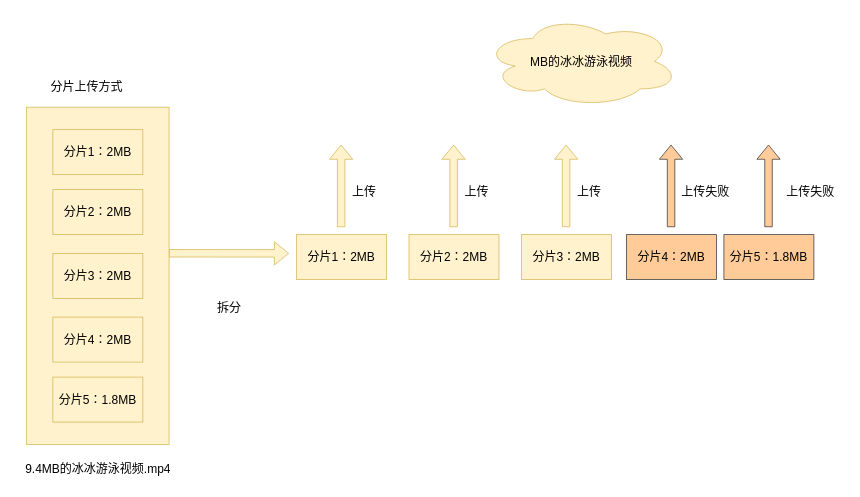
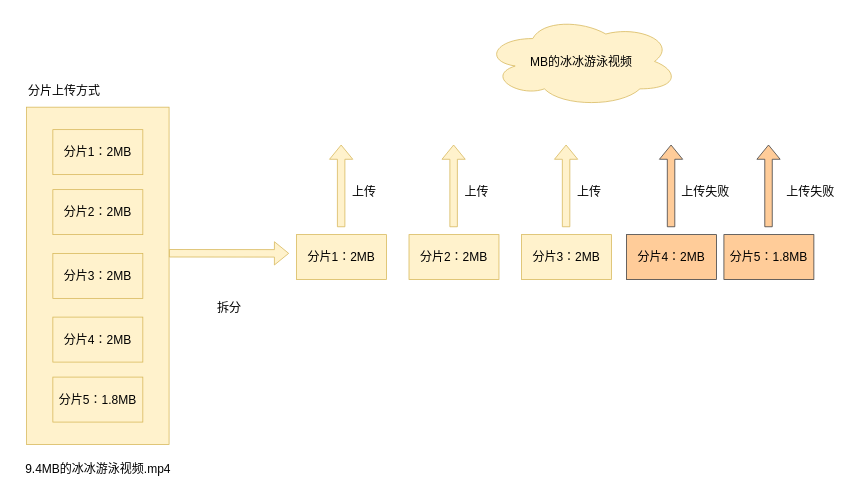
  <mxCell id="0" />
  <mxCell id="1" parent="0" />
  <mxCell id="2" value="" style="whiteSpace=wrap;html=1;fillColor=#fff2cc;strokeColor=#d6b656;fontSize=16;" vertex="1" parent="1"><mxGeometry x="35" y="142" width="190" height="450" as="geometry" /></mxCell>
- <mxCell id="3" value="&lt;font style=&quot;vertical-align: inherit;&quot; class=&quot;notranslate fyzs-translate-target fyzs-translate-target-wrapper&quot;&gt;&lt;font style=&quot;vertical-align: inherit;&quot; class=&quot;notranslate fyzs-translate-target fyzs-translate-target-box&quot;&gt;&lt;font style=&quot;vertical-align: inherit;&quot; title=&quot;Text&quot; class=&quot;notranslate fyzs-translate-target fyzs-translate-target-text&quot;&gt;分片上传方式&lt;/font&gt;&lt;/font&gt;&lt;/font&gt;" style="text;html=1;align=center;verticalAlign=middle;resizable=0;points=[];autosize=1;strokeColor=none;fillColor=none;fontSize=16;" vertex="1" parent="1"><mxGeometry x="55" y="100" width="120" height="30" as="geometry" /></mxCell>
+ <mxCell id="3" value="&lt;font style=&quot;vertical-align: inherit;&quot; class=&quot;notranslate fyzs-translate-target fyzs-translate-target-wrapper&quot;&gt;&lt;font style=&quot;vertical-align: inherit;&quot; class=&quot;notranslate fyzs-translate-target fyzs-translate-target-box&quot;&gt;&lt;font style=&quot;vertical-align: inherit;&quot; title=&quot;Text&quot; class=&quot;notranslate fyzs-translate-target fyzs-translate-target-text&quot;&gt;分片上传方式&lt;/font&gt;&lt;/font&gt;&lt;/font&gt;" style="text;html=1;align=center;verticalAlign=middle;resizable=0;points=[];autosize=1;strokeColor=none;fillColor=none;fontSize=16;" vertex="1" parent="1"><mxGeometry x="25" y="105" width="120" height="30" as="geometry" /></mxCell>
  <mxCell id="4" value="&lt;font style=&quot;vertical-align: inherit;&quot; class=&quot;notranslate fyzs-translate-target fyzs-translate-target-wrapper&quot;&gt;&lt;font style=&quot;vertical-align: inherit;&quot; class=&quot;notranslate fyzs-translate-target fyzs-translate-target-box&quot;&gt;&lt;font style=&quot;vertical-align: inherit;&quot; title=&quot;Text&quot; class=&quot;notranslate fyzs-translate-target fyzs-translate-target-text&quot;&gt;9.4MB的冰冰游泳视频.mp4&lt;/font&gt;&lt;/font&gt;&lt;/font&gt;" style="text;html=1;align=center;verticalAlign=middle;resizable=0;points=[];autosize=1;strokeColor=none;fillColor=none;fontSize=16;" vertex="1" parent="1"><mxGeometry x="20" y="610" width="220" height="30" as="geometry" /></mxCell>
  <mxCell id="5" value="&lt;font style=&quot;vertical-align: inherit;&quot; class=&quot;notranslate fyzs-translate-target fyzs-translate-target-wrapper&quot;&gt;&lt;font style=&quot;vertical-align: inherit;&quot; class=&quot;notranslate fyzs-translate-target fyzs-translate-target-box&quot;&gt;&lt;font style=&quot;vertical-align: inherit;&quot; title=&quot;f&quot; class=&quot;notranslate fyzs-translate-target fyzs-translate-target-text&quot;&gt;分片1：2MB&lt;/font&gt;&lt;/font&gt;&lt;/font&gt;" style="rounded=0;whiteSpace=wrap;html=1;fillColor=#fff2cc;strokeColor=#d6b656;fontSize=16;" vertex="1" parent="1"><mxGeometry x="70" y="172" width="120" height="60" as="geometry" /></mxCell>
  <mxCell id="6" value="&lt;font style=&quot;vertical-align: inherit;&quot; class=&quot;notranslate fyzs-translate-target fyzs-translate-target-wrapper&quot;&gt;&lt;font style=&quot;vertical-align: inherit;&quot; class=&quot;notranslate fyzs-translate-target fyzs-translate-target-box&quot;&gt;&lt;font style=&quot;vertical-align: inherit;&quot; title=&quot;分片1：2MB&quot; class=&quot;notranslate fyzs-translate-target fyzs-translate-target-text&quot;&gt;分片2：2MB&lt;/font&gt;&lt;/font&gt;&lt;/font&gt;" style="rounded=0;whiteSpace=wrap;html=1;fillColor=#fff2cc;strokeColor=#d6b656;fontSize=16;" vertex="1" parent="1"><mxGeometry x="70" y="252" width="120" height="60" as="geometry" /></mxCell>
  <mxCell id="7" value="&lt;font style=&quot;vertical-align: inherit;&quot; class=&quot;notranslate fyzs-translate-target fyzs-translate-target-wrapper&quot;&gt;&lt;font style=&quot;vertical-align: inherit;&quot; class=&quot;notranslate fyzs-translate-target fyzs-translate-target-box&quot;&gt;&lt;font style=&quot;vertical-align: inherit;&quot; title=&quot;分片1：2MB&quot; class=&quot;notranslate fyzs-translate-target fyzs-translate-target-text&quot;&gt;分片3：2MB&lt;/font&gt;&lt;/font&gt;&lt;/font&gt;" style="rounded=0;whiteSpace=wrap;html=1;fillColor=#fff2cc;strokeColor=#d6b656;fontSize=16;" vertex="1" parent="1"><mxGeometry x="70" y="337" width="120" height="60" as="geometry" /></mxCell>
  <mxCell id="8" value="&lt;div&gt;&lt;font style=&quot;vertical-align: inherit;&quot; class=&quot;notranslate fyzs-translate-target fyzs-translate-target-wrapper&quot;&gt;&lt;font style=&quot;vertical-align: inherit;&quot; class=&quot;notranslate fyzs-translate-target fyzs-translate-target-box&quot;&gt;&lt;font style=&quot;vertical-align: inherit;&quot; title=&quot;f&quot; class=&quot;notranslate fyzs-translate-target fyzs-translate-target-text&quot;&gt;分片4：2MB&lt;/font&gt;&lt;/font&gt;&lt;/font&gt;&lt;/div&gt;" style="rounded=0;whiteSpace=wrap;html=1;fillColor=#fff2cc;strokeColor=#d6b656;fontSize=16;" vertex="1" parent="1"><mxGeometry x="70" y="422" width="120" height="60" as="geometry" /></mxCell>
  <mxCell id="9" value="&lt;font style=&quot;vertical-align: inherit;&quot; class=&quot;notranslate fyzs-translate-target fyzs-translate-target-wrapper&quot;&gt;&lt;font style=&quot;vertical-align: inherit;&quot; class=&quot;notranslate fyzs-translate-target fyzs-translate-target-box&quot;&gt;&lt;font style=&quot;vertical-align: inherit;&quot; title=&quot;分片1：2MB&quot; class=&quot;notranslate fyzs-translate-target fyzs-translate-target-text&quot;&gt;分片5：1.8MB&lt;/font&gt;&lt;/font&gt;&lt;/font&gt;" style="rounded=0;whiteSpace=wrap;html=1;fillColor=#fff2cc;strokeColor=#d6b656;fontSize=16;" vertex="1" parent="1"><mxGeometry x="70" y="502" width="120" height="60" as="geometry" /></mxCell>
  <mxCell id="10" value="" style="shape=flexArrow;endArrow=classic;html=1;rounded=0;exitX=1;exitY=0.433;exitDx=0;exitDy=0;exitPerimeter=0;fillColor=#fff2cc;strokeColor=#d6b656;fontSize=16;" edge="1" parent="1" source="2"><mxGeometry width="50" height="50" relative="1" as="geometry"><mxPoint x="255" y="347" as="sourcePoint" /><mxPoint x="385" y="337" as="targetPoint" /></mxGeometry></mxCell>
  <mxCell id="11" value="&lt;font style=&quot;vertical-align: inherit;&quot; class=&quot;notranslate fyzs-translate-target fyzs-translate-target-wrapper&quot;&gt;&lt;font style=&quot;vertical-align: inherit;&quot; class=&quot;notranslate fyzs-translate-target fyzs-translate-target-box&quot;&gt;&lt;font style=&quot;vertical-align: inherit;&quot; title=&quot;f&quot; class=&quot;notranslate fyzs-translate-target fyzs-translate-target-text&quot;&gt;分片1：2MB&lt;/font&gt;&lt;/font&gt;&lt;/font&gt;" style="rounded=0;whiteSpace=wrap;html=1;fillColor=#fff2cc;strokeColor=#d6b656;fontSize=16;" vertex="1" parent="1"><mxGeometry x="395" y="312" width="120" height="60" as="geometry" /></mxCell>
  <mxCell id="12" value="" style="shape=flexArrow;endArrow=classic;html=1;rounded=0;fillColor=#fff2cc;strokeColor=#d6b656;fontSize=16;" edge="1" parent="1"><mxGeometry width="50" height="50" relative="1" as="geometry"><mxPoint x="454.5" y="302" as="sourcePoint" /><mxPoint x="454.5" y="192" as="targetPoint" /></mxGeometry></mxCell>
  <mxCell id="13" value="&lt;font style=&quot;vertical-align: inherit;&quot; class=&quot;notranslate fyzs-translate-target fyzs-translate-target-wrapper&quot;&gt;&lt;font style=&quot;vertical-align: inherit;&quot; class=&quot;notranslate fyzs-translate-target fyzs-translate-target-box&quot;&gt;&lt;font style=&quot;vertical-align: inherit;&quot; title=&quot;Text&quot; class=&quot;notranslate fyzs-translate-target fyzs-translate-target-text&quot;&gt;上传&lt;/font&gt;&lt;/font&gt;&lt;/font&gt;" style="text;html=1;align=center;verticalAlign=middle;resizable=0;points=[];autosize=1;strokeColor=none;fillColor=none;fontSize=16;" vertex="1" parent="1"><mxGeometry x="455" y="240" width="60" height="30" as="geometry" /></mxCell>
  <mxCell id="14" value="&lt;font style=&quot;vertical-align: inherit;&quot; class=&quot;notranslate fyzs-translate-target fyzs-translate-target-wrapper&quot;&gt;&lt;font style=&quot;vertical-align: inherit;&quot; class=&quot;notranslate fyzs-translate-target fyzs-translate-target-box&quot;&gt;&lt;font style=&quot;vertical-align: inherit;&quot; title=&quot;A&quot; class=&quot;notranslate fyzs-translate-target fyzs-translate-target-text&quot;&gt;MB的冰冰游泳视频&lt;/font&gt;&lt;/font&gt;&lt;/font&gt;" style="ellipse;shape=cloud;whiteSpace=wrap;html=1;fillColor=#fff2cc;strokeColor=#d6b656;fontSize=16;" vertex="1" parent="1"><mxGeometry x="645" y="20" width="260" height="122" as="geometry" /></mxCell>
  <mxCell id="15" value="&lt;font style=&quot;vertical-align: inherit;&quot; class=&quot;notranslate fyzs-translate-target fyzs-translate-target-wrapper&quot;&gt;&lt;font style=&quot;vertical-align: inherit;&quot; class=&quot;notranslate fyzs-translate-target fyzs-translate-target-box&quot;&gt;&lt;font style=&quot;vertical-align: inherit;&quot; title=&quot;f&quot; class=&quot;notranslate fyzs-translate-target fyzs-translate-target-text&quot;&gt;分片2：2MB&lt;/font&gt;&lt;/font&gt;&lt;/font&gt;" style="rounded=0;whiteSpace=wrap;html=1;fillColor=#fff2cc;strokeColor=#d6b656;fontSize=16;" vertex="1" parent="1"><mxGeometry x="545" y="312" width="120" height="60" as="geometry" /></mxCell>
  <mxCell id="16" value="" style="shape=flexArrow;endArrow=classic;html=1;rounded=0;fillColor=#fff2cc;strokeColor=#d6b656;fontSize=16;" edge="1" parent="1"><mxGeometry width="50" height="50" relative="1" as="geometry"><mxPoint x="604.5" y="302" as="sourcePoint" /><mxPoint x="604.5" y="192" as="targetPoint" /></mxGeometry></mxCell>
  <mxCell id="17" value="&lt;font style=&quot;vertical-align: inherit;&quot; class=&quot;notranslate fyzs-translate-target fyzs-translate-target-wrapper&quot;&gt;&lt;font style=&quot;vertical-align: inherit;&quot; class=&quot;notranslate fyzs-translate-target fyzs-translate-target-box&quot;&gt;&lt;font style=&quot;vertical-align: inherit;&quot; title=&quot;Text&quot; class=&quot;notranslate fyzs-translate-target fyzs-translate-target-text&quot;&gt;上传&lt;/font&gt;&lt;/font&gt;&lt;/font&gt;" style="text;html=1;align=center;verticalAlign=middle;resizable=0;points=[];autosize=1;strokeColor=none;fillColor=none;fontSize=16;" vertex="1" parent="1"><mxGeometry x="605" y="240" width="60" height="30" as="geometry" /></mxCell>
  <mxCell id="18" value="&lt;font style=&quot;vertical-align: inherit;&quot; class=&quot;notranslate fyzs-translate-target fyzs-translate-target-wrapper&quot;&gt;&lt;font style=&quot;vertical-align: inherit;&quot; class=&quot;notranslate fyzs-translate-target fyzs-translate-target-box&quot;&gt;&lt;font style=&quot;vertical-align: inherit;&quot; title=&quot;f&quot; class=&quot;notranslate fyzs-translate-target fyzs-translate-target-text&quot;&gt;分片3：2MB&lt;/font&gt;&lt;/font&gt;&lt;/font&gt;" style="rounded=0;whiteSpace=wrap;html=1;fillColor=#fff2cc;strokeColor=#d6b656;fontSize=16;" vertex="1" parent="1"><mxGeometry x="695" y="312" width="120" height="60" as="geometry" /></mxCell>
  <mxCell id="19" value="" style="shape=flexArrow;endArrow=classic;html=1;rounded=0;fillColor=#fff2cc;strokeColor=#d6b656;fontSize=16;" edge="1" parent="1"><mxGeometry width="50" height="50" relative="1" as="geometry"><mxPoint x="754.5" y="302" as="sourcePoint" /><mxPoint x="754.5" y="192" as="targetPoint" /></mxGeometry></mxCell>
  <mxCell id="20" value="&lt;font style=&quot;vertical-align: inherit;&quot; class=&quot;notranslate fyzs-translate-target fyzs-translate-target-wrapper&quot;&gt;&lt;font style=&quot;vertical-align: inherit;&quot; class=&quot;notranslate fyzs-translate-target fyzs-translate-target-box&quot;&gt;&lt;font style=&quot;vertical-align: inherit;&quot; title=&quot;Text&quot; class=&quot;notranslate fyzs-translate-target fyzs-translate-target-text&quot;&gt;上传&lt;/font&gt;&lt;/font&gt;&lt;/font&gt;" style="text;html=1;align=center;verticalAlign=middle;resizable=0;points=[];autosize=1;strokeColor=none;fillColor=none;fontSize=16;" vertex="1" parent="1"><mxGeometry x="755" y="240" width="60" height="30" as="geometry" /></mxCell>
  <mxCell id="21" value="&lt;font style=&quot;vertical-align: inherit;&quot; class=&quot;notranslate fyzs-translate-target fyzs-translate-target-wrapper&quot;&gt;&lt;font style=&quot;vertical-align: inherit;&quot; class=&quot;notranslate fyzs-translate-target fyzs-translate-target-box&quot;&gt;&lt;font style=&quot;vertical-align: inherit;&quot; title=&quot;f&quot; class=&quot;notranslate fyzs-translate-target fyzs-translate-target-text&quot;&gt;分片4：2MB&lt;/font&gt;&lt;/font&gt;&lt;/font&gt;" style="rounded=0;whiteSpace=wrap;html=1;fillColor=#ffcc99;strokeColor=#36393d;fontSize=16;" vertex="1" parent="1"><mxGeometry x="835" y="312" width="120" height="60" as="geometry" /></mxCell>
  <mxCell id="22" value="" style="shape=flexArrow;endArrow=classic;html=1;rounded=0;fillColor=#ffcc99;strokeColor=#36393d;fontSize=16;" edge="1" parent="1"><mxGeometry width="50" height="50" relative="1" as="geometry"><mxPoint x="894.5" y="302" as="sourcePoint" /><mxPoint x="894.5" y="192" as="targetPoint" /></mxGeometry></mxCell>
  <mxCell id="23" value="&lt;font style=&quot;vertical-align: inherit;&quot; class=&quot;notranslate fyzs-translate-target fyzs-translate-target-wrapper&quot;&gt;&lt;font style=&quot;vertical-align: inherit;&quot; class=&quot;notranslate fyzs-translate-target fyzs-translate-target-box&quot;&gt;&lt;font style=&quot;vertical-align: inherit;&quot; title=&quot;Text&quot; class=&quot;notranslate fyzs-translate-target fyzs-translate-target-text&quot;&gt;上传失败&lt;/font&gt;&lt;/font&gt;&lt;/font&gt;" style="text;html=1;align=center;verticalAlign=middle;resizable=0;points=[];autosize=1;strokeColor=none;fillColor=none;fontSize=16;" vertex="1" parent="1"><mxGeometry x="895" y="240" width="90" height="30" as="geometry" /></mxCell>
  <mxCell id="24" value="&lt;font style=&quot;vertical-align: inherit;&quot; class=&quot;notranslate fyzs-translate-target fyzs-translate-target-wrapper&quot;&gt;&lt;font style=&quot;vertical-align: inherit;&quot; class=&quot;notranslate fyzs-translate-target fyzs-translate-target-box&quot;&gt;&lt;font style=&quot;vertical-align: inherit;&quot; title=&quot;f&quot; class=&quot;notranslate fyzs-translate-target fyzs-translate-target-text&quot;&gt;分片5：1.8MB&lt;/font&gt;&lt;/font&gt;&lt;/font&gt;" style="rounded=0;whiteSpace=wrap;html=1;fillColor=#ffcc99;strokeColor=#36393d;fontSize=16;" vertex="1" parent="1"><mxGeometry x="965" y="312" width="120" height="60" as="geometry" /></mxCell>
  <mxCell id="25" value="" style="shape=flexArrow;endArrow=classic;html=1;rounded=0;fillColor=#ffcc99;strokeColor=#36393d;fontSize=16;" edge="1" parent="1"><mxGeometry width="50" height="50" relative="1" as="geometry"><mxPoint x="1024.5" y="302" as="sourcePoint" /><mxPoint x="1024.5" y="192" as="targetPoint" /></mxGeometry></mxCell>
  <mxCell id="26" value="&lt;font style=&quot;vertical-align: inherit;&quot; class=&quot;notranslate fyzs-translate-target fyzs-translate-target-wrapper&quot;&gt;&lt;font style=&quot;vertical-align: inherit;&quot; class=&quot;notranslate fyzs-translate-target fyzs-translate-target-box&quot;&gt;&lt;font style=&quot;vertical-align: inherit;&quot; title=&quot;Text&quot; class=&quot;notranslate fyzs-translate-target fyzs-translate-target-text&quot;&gt;上传失败&lt;/font&gt;&lt;/font&gt;&lt;/font&gt;" style="text;html=1;align=center;verticalAlign=middle;resizable=0;points=[];autosize=1;strokeColor=none;fillColor=none;fontSize=16;" vertex="1" parent="1"><mxGeometry x="1035" y="240" width="90" height="30" as="geometry" /></mxCell>
  <mxCell id="27" value="&lt;font style=&quot;vertical-align: inherit;&quot; class=&quot;notranslate fyzs-translate-target fyzs-translate-target-wrapper&quot;&gt;&lt;font style=&quot;vertical-align: inherit;&quot; class=&quot;notranslate fyzs-translate-target fyzs-translate-target-box&quot;&gt;&lt;font style=&quot;vertical-align: inherit;&quot; title=&quot;Text&quot; class=&quot;notranslate fyzs-translate-target fyzs-translate-target-text&quot;&gt;拆分&lt;/font&gt;&lt;/font&gt;&lt;/font&gt;" style="text;html=1;align=center;verticalAlign=middle;resizable=0;points=[];autosize=1;strokeColor=none;fillColor=none;fontSize=16;" vertex="1" parent="1"><mxGeometry x="275" y="395" width="60" height="30" as="geometry" /></mxCell>
